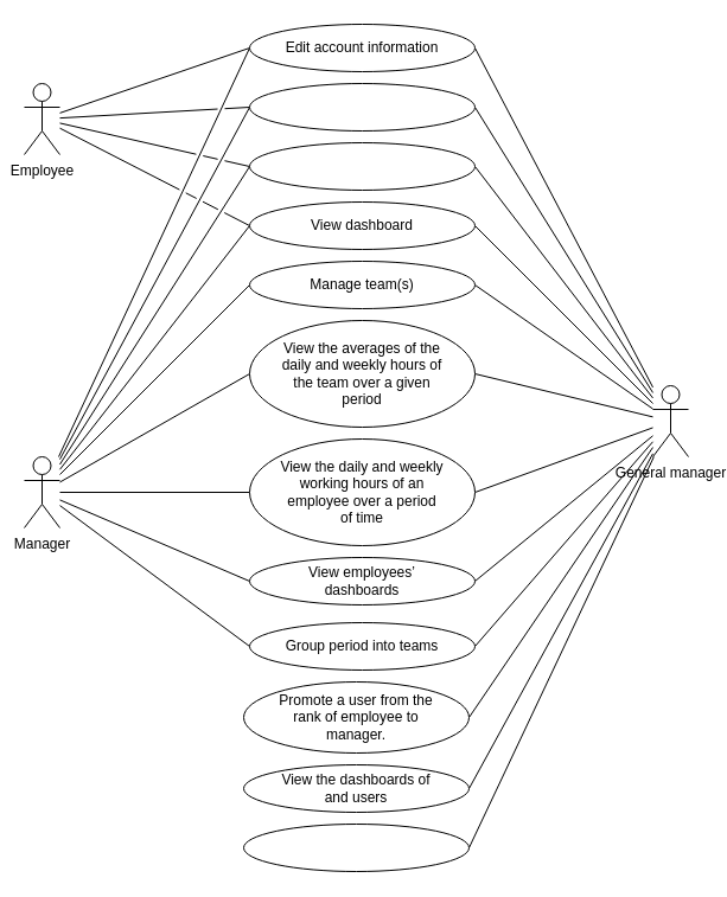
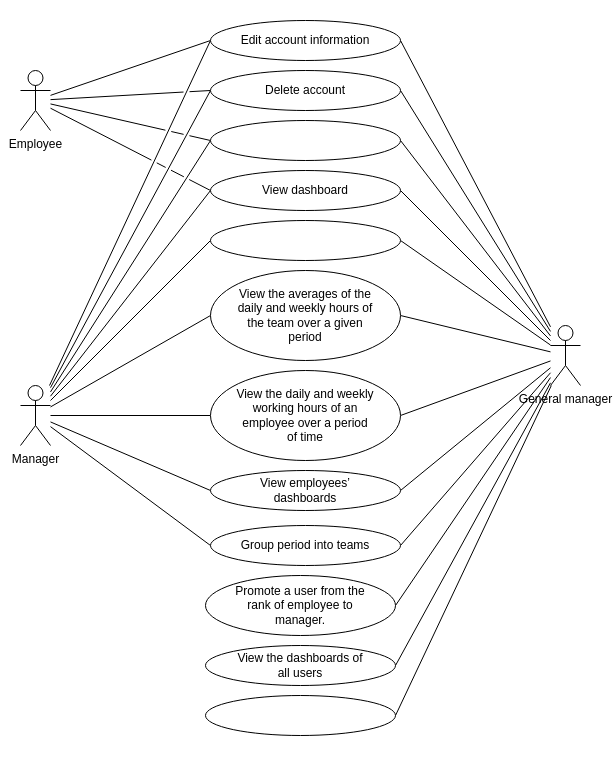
  <mxCell id="0" />
  <mxCell id="1" parent="0" />
  <mxCell id="2" style="edgeStyle=none;rounded=0;jumpStyle=gap;orthogonalLoop=1;jettySize=auto;html=1;entryX=1;entryY=0.5;entryDx=0;entryDy=0;endArrow=none;endFill=0;" parent="1" source="14" target="30" edge="1"><mxGeometry relative="1" as="geometry" /></mxCell>
  <mxCell id="3" style="edgeStyle=none;rounded=0;jumpStyle=gap;orthogonalLoop=1;jettySize=auto;html=1;entryX=1;entryY=0.5;entryDx=0;entryDy=0;endArrow=none;endFill=0;" parent="1" source="14" target="32" edge="1"><mxGeometry relative="1" as="geometry" /></mxCell>
  <mxCell id="4" style="edgeStyle=none;rounded=0;jumpStyle=gap;orthogonalLoop=1;jettySize=auto;html=1;entryX=1;entryY=0.5;entryDx=0;entryDy=0;endArrow=none;endFill=0;" parent="1" source="14" target="34" edge="1"><mxGeometry relative="1" as="geometry" /></mxCell>
  <mxCell id="5" style="edgeStyle=none;rounded=0;jumpStyle=gap;orthogonalLoop=1;jettySize=auto;html=1;entryX=1;entryY=0.5;entryDx=0;entryDy=0;endArrow=none;endFill=0;" parent="1" source="14" target="35" edge="1"><mxGeometry relative="1" as="geometry" /></mxCell>
  <mxCell id="6" style="edgeStyle=none;rounded=0;jumpStyle=gap;orthogonalLoop=1;jettySize=auto;html=1;entryX=1;entryY=0.5;entryDx=0;entryDy=0;endArrow=none;endFill=0;" parent="1" source="14" target="37" edge="1"><mxGeometry relative="1" as="geometry" /></mxCell>
  <mxCell id="7" style="edgeStyle=none;rounded=0;jumpStyle=gap;orthogonalLoop=1;jettySize=auto;html=1;entryX=1;entryY=0.5;entryDx=0;entryDy=0;endArrow=none;endFill=0;" parent="1" source="14" target="39" edge="1"><mxGeometry relative="1" as="geometry" /></mxCell>
  <mxCell id="8" style="edgeStyle=none;rounded=0;jumpStyle=gap;orthogonalLoop=1;jettySize=auto;html=1;entryX=1;entryY=0.5;entryDx=0;entryDy=0;endArrow=none;endFill=0;" parent="1" source="14" target="41" edge="1"><mxGeometry relative="1" as="geometry" /></mxCell>
  <mxCell id="9" style="edgeStyle=none;rounded=0;jumpStyle=gap;orthogonalLoop=1;jettySize=auto;html=1;entryX=1;entryY=0.5;entryDx=0;entryDy=0;endArrow=none;endFill=0;" parent="1" source="14" target="43" edge="1"><mxGeometry relative="1" as="geometry" /></mxCell>
  <mxCell id="10" style="edgeStyle=none;rounded=0;jumpStyle=gap;orthogonalLoop=1;jettySize=auto;html=1;entryX=1;entryY=0.5;entryDx=0;entryDy=0;endArrow=none;endFill=0;" parent="1" source="14" target="45" edge="1"><mxGeometry relative="1" as="geometry" /></mxCell>
  <mxCell id="11" style="edgeStyle=none;rounded=0;jumpStyle=gap;orthogonalLoop=1;jettySize=auto;html=1;entryX=1;entryY=0.5;entryDx=0;entryDy=0;endArrow=none;endFill=0;" parent="1" source="14" target="47" edge="1"><mxGeometry relative="1" as="geometry" /></mxCell>
  <mxCell id="12" style="edgeStyle=none;rounded=0;jumpStyle=gap;orthogonalLoop=1;jettySize=auto;html=1;entryX=1;entryY=0.5;entryDx=0;entryDy=0;endArrow=none;endFill=0;" parent="1" source="14" target="49" edge="1"><mxGeometry relative="1" as="geometry" /></mxCell>
  <mxCell id="13" style="edgeStyle=none;rounded=0;orthogonalLoop=1;jettySize=auto;html=1;entryX=1;entryY=0.5;entryDx=0;entryDy=0;endArrow=none;endFill=0;" edge="1" parent="1" source="14" target="50"><mxGeometry relative="1" as="geometry" /></mxCell>
  <mxCell id="14" value="General manager" style="shape=umlActor;verticalLabelPosition=bottom;verticalAlign=top;html=1;outlineConnect=0;" parent="1" vertex="1"><mxGeometry x="550" y="325" width="30" height="60" as="geometry" /></mxCell>
  <mxCell id="15" style="edgeStyle=none;rounded=0;jumpStyle=gap;orthogonalLoop=1;jettySize=auto;html=1;entryX=0;entryY=0.5;entryDx=0;entryDy=0;endArrow=none;endFill=0;" parent="1" source="24" target="30" edge="1"><mxGeometry relative="1" as="geometry" /></mxCell>
  <mxCell id="16" style="edgeStyle=none;rounded=0;jumpStyle=gap;orthogonalLoop=1;jettySize=auto;html=1;entryX=0;entryY=0.5;entryDx=0;entryDy=0;endArrow=none;endFill=0;" parent="1" source="24" target="32" edge="1"><mxGeometry relative="1" as="geometry" /></mxCell>
  <mxCell id="17" style="edgeStyle=none;rounded=0;jumpStyle=gap;orthogonalLoop=1;jettySize=auto;html=1;entryX=0;entryY=0.5;entryDx=0;entryDy=0;endArrow=none;endFill=0;" parent="1" source="24" target="34" edge="1"><mxGeometry relative="1" as="geometry" /></mxCell>
  <mxCell id="18" style="edgeStyle=none;rounded=0;jumpStyle=gap;orthogonalLoop=1;jettySize=auto;html=1;entryX=0;entryY=0.5;entryDx=0;entryDy=0;endArrow=none;endFill=0;" parent="1" source="24" target="35" edge="1"><mxGeometry relative="1" as="geometry" /></mxCell>
  <mxCell id="19" style="edgeStyle=none;rounded=0;jumpStyle=gap;orthogonalLoop=1;jettySize=auto;html=1;entryX=0;entryY=0.5;entryDx=0;entryDy=0;endArrow=none;endFill=0;" parent="1" source="24" target="37" edge="1"><mxGeometry relative="1" as="geometry" /></mxCell>
  <mxCell id="20" style="edgeStyle=none;rounded=0;jumpStyle=gap;orthogonalLoop=1;jettySize=auto;html=1;entryX=0;entryY=0.5;entryDx=0;entryDy=0;endArrow=none;endFill=0;" parent="1" source="24" target="39" edge="1"><mxGeometry relative="1" as="geometry" /></mxCell>
  <mxCell id="21" style="edgeStyle=none;rounded=0;jumpStyle=gap;orthogonalLoop=1;jettySize=auto;html=1;entryX=0;entryY=0.5;entryDx=0;entryDy=0;endArrow=none;endFill=0;" parent="1" source="24" target="41" edge="1"><mxGeometry relative="1" as="geometry" /></mxCell>
  <mxCell id="22" style="edgeStyle=none;rounded=0;jumpStyle=gap;orthogonalLoop=1;jettySize=auto;html=1;entryX=0;entryY=0.5;entryDx=0;entryDy=0;endArrow=none;endFill=0;" parent="1" source="24" target="43" edge="1"><mxGeometry relative="1" as="geometry" /></mxCell>
  <mxCell id="23" style="rounded=0;orthogonalLoop=1;jettySize=auto;html=1;entryX=0;entryY=0.5;entryDx=0;entryDy=0;endArrow=none;endFill=0;" edge="1" parent="1" source="24" target="50"><mxGeometry relative="1" as="geometry" /></mxCell>
  <mxCell id="24" value="Manager" style="shape=umlActor;verticalLabelPosition=bottom;verticalAlign=top;html=1;outlineConnect=0;" parent="1" vertex="1"><mxGeometry x="20" y="385" width="30" height="60" as="geometry" /></mxCell>
  <mxCell id="25" style="edgeStyle=none;rounded=0;jumpStyle=gap;orthogonalLoop=1;jettySize=auto;html=1;entryX=0;entryY=0.5;entryDx=0;entryDy=0;endArrow=none;endFill=0;" parent="1" source="29" target="30" edge="1"><mxGeometry relative="1" as="geometry" /></mxCell>
  <mxCell id="26" style="edgeStyle=none;rounded=0;jumpStyle=gap;orthogonalLoop=1;jettySize=auto;html=1;entryX=0;entryY=0.5;entryDx=0;entryDy=0;endArrow=none;endFill=0;" parent="1" source="29" target="32" edge="1"><mxGeometry relative="1" as="geometry" /></mxCell>
  <mxCell id="27" style="edgeStyle=none;rounded=0;jumpStyle=gap;orthogonalLoop=1;jettySize=auto;html=1;entryX=0;entryY=0.5;entryDx=0;entryDy=0;endArrow=none;endFill=0;" parent="1" source="29" target="34" edge="1"><mxGeometry relative="1" as="geometry" /></mxCell>
  <mxCell id="28" style="edgeStyle=none;rounded=0;jumpStyle=gap;orthogonalLoop=1;jettySize=auto;html=1;entryX=0;entryY=0.5;entryDx=0;entryDy=0;endArrow=none;endFill=0;" parent="1" source="29" target="35" edge="1"><mxGeometry relative="1" as="geometry" /></mxCell>
  <mxCell id="29" value="Employee" style="shape=umlActor;verticalLabelPosition=bottom;verticalAlign=top;html=1;outlineConnect=0;" parent="1" vertex="1"><mxGeometry x="20" y="70" width="30" height="60" as="geometry" /></mxCell>
  <mxCell id="30" value="" style="ellipse;whiteSpace=wrap;html=1;" parent="1" vertex="1"><mxGeometry x="210" y="20" width="190" height="40" as="geometry" /></mxCell>
  <mxCell id="31" value="Edit account information" style="text;html=1;strokeColor=none;fillColor=none;align=center;verticalAlign=middle;whiteSpace=wrap;rounded=0;" parent="1" vertex="1"><mxGeometry x="235" y="30" width="140" height="20" as="geometry" /></mxCell>
  <mxCell id="32" value="" style="ellipse;whiteSpace=wrap;html=1;" parent="1" vertex="1"><mxGeometry x="210" y="70" width="190" height="40" as="geometry" /></mxCell>
+ <mxCell id="33" value="Delete account" style="text;html=1;strokeColor=none;fillColor=none;align=center;verticalAlign=middle;whiteSpace=wrap;rounded=0;" parent="1" vertex="1"><mxGeometry x="235" y="80" width="140" height="20" as="geometry" /></mxCell>
  <mxCell id="34" value="" style="ellipse;whiteSpace=wrap;html=1;" parent="1" vertex="1"><mxGeometry x="210" y="120" width="190" height="40" as="geometry" /></mxCell>
  <mxCell id="35" value="" style="ellipse;whiteSpace=wrap;html=1;" parent="1" vertex="1"><mxGeometry x="210" y="170" width="190" height="40" as="geometry" /></mxCell>
  <mxCell id="36" value="View dashboard" style="text;html=1;strokeColor=none;fillColor=none;align=center;verticalAlign=middle;whiteSpace=wrap;rounded=0;" parent="1" vertex="1"><mxGeometry x="235" y="180" width="140" height="20" as="geometry" /></mxCell>
  <mxCell id="37" value="" style="ellipse;whiteSpace=wrap;html=1;" parent="1" vertex="1"><mxGeometry x="210" y="220" width="190" height="40" as="geometry" /></mxCell>
- <mxCell id="38" value="Manage team(s)" style="text;html=1;strokeColor=none;fillColor=none;align=center;verticalAlign=middle;whiteSpace=wrap;rounded=0;" parent="1" vertex="1"><mxGeometry x="235" y="230" width="140" height="20" as="geometry" /></mxCell>
  <mxCell id="39" value="" style="ellipse;whiteSpace=wrap;html=1;" parent="1" vertex="1"><mxGeometry x="210" y="270" width="190" height="90" as="geometry" /></mxCell>
  <mxCell id="40" value="View the averages of the daily and weekly hours of the team over a given period" style="text;html=1;strokeColor=none;fillColor=none;align=center;verticalAlign=middle;whiteSpace=wrap;rounded=0;" parent="1" vertex="1"><mxGeometry x="235" y="285" width="140" height="60" as="geometry" /></mxCell>
  <mxCell id="41" value="" style="ellipse;whiteSpace=wrap;html=1;" parent="1" vertex="1"><mxGeometry x="210" y="370" width="190" height="90" as="geometry" /></mxCell>
  <mxCell id="42" value="View the daily and weekly working hours of an employee over a period of time" style="text;html=1;strokeColor=none;fillColor=none;align=center;verticalAlign=middle;whiteSpace=wrap;rounded=0;" parent="1" vertex="1"><mxGeometry x="235" y="385" width="140" height="60" as="geometry" /></mxCell>
  <mxCell id="43" value="" style="ellipse;whiteSpace=wrap;html=1;" parent="1" vertex="1"><mxGeometry x="210" y="470" width="190" height="40" as="geometry" /></mxCell>
  <mxCell id="44" value="View employees’ dashboards" style="text;html=1;strokeColor=none;fillColor=none;align=center;verticalAlign=middle;whiteSpace=wrap;rounded=0;" parent="1" vertex="1"><mxGeometry x="235" y="475" width="140" height="30" as="geometry" /></mxCell>
  <mxCell id="45" value="" style="ellipse;whiteSpace=wrap;html=1;" parent="1" vertex="1"><mxGeometry x="205" y="575" width="190" height="60" as="geometry" /></mxCell>
  <mxCell id="46" value="Promote a user from the rank of employee to manager." style="text;html=1;strokeColor=none;fillColor=none;align=center;verticalAlign=middle;whiteSpace=wrap;rounded=0;" parent="1" vertex="1"><mxGeometry x="230" y="582.5" width="140" height="45" as="geometry" /></mxCell>
  <mxCell id="47" value="" style="ellipse;whiteSpace=wrap;html=1;" parent="1" vertex="1"><mxGeometry x="205" y="645" width="190" height="40" as="geometry" /></mxCell>
- <mxCell id="48" value="View the dashboards of and users" style="text;html=1;strokeColor=none;fillColor=none;align=center;verticalAlign=middle;whiteSpace=wrap;rounded=0;" parent="1" vertex="1"><mxGeometry x="230" y="650" width="140" height="30" as="geometry" /></mxCell>
+ <mxCell id="48" value="View the dashboards of all users" style="text;html=1;strokeColor=none;fillColor=none;align=center;verticalAlign=middle;whiteSpace=wrap;rounded=0;" parent="1" vertex="1"><mxGeometry x="230" y="650" width="140" height="30" as="geometry" /></mxCell>
  <mxCell id="49" value="" style="ellipse;whiteSpace=wrap;html=1;" parent="1" vertex="1"><mxGeometry x="205" y="695" width="190" height="40" as="geometry" /></mxCell>
  <mxCell id="50" value="" style="ellipse;whiteSpace=wrap;html=1;" vertex="1" parent="1"><mxGeometry x="210" y="525" width="190" height="40" as="geometry" /></mxCell>
  <mxCell id="51" value="Group period into teams" style="text;html=1;strokeColor=none;fillColor=none;align=center;verticalAlign=middle;whiteSpace=wrap;rounded=0;" vertex="1" parent="1"><mxGeometry x="235" y="530" width="140" height="30" as="geometry" /></mxCell>
